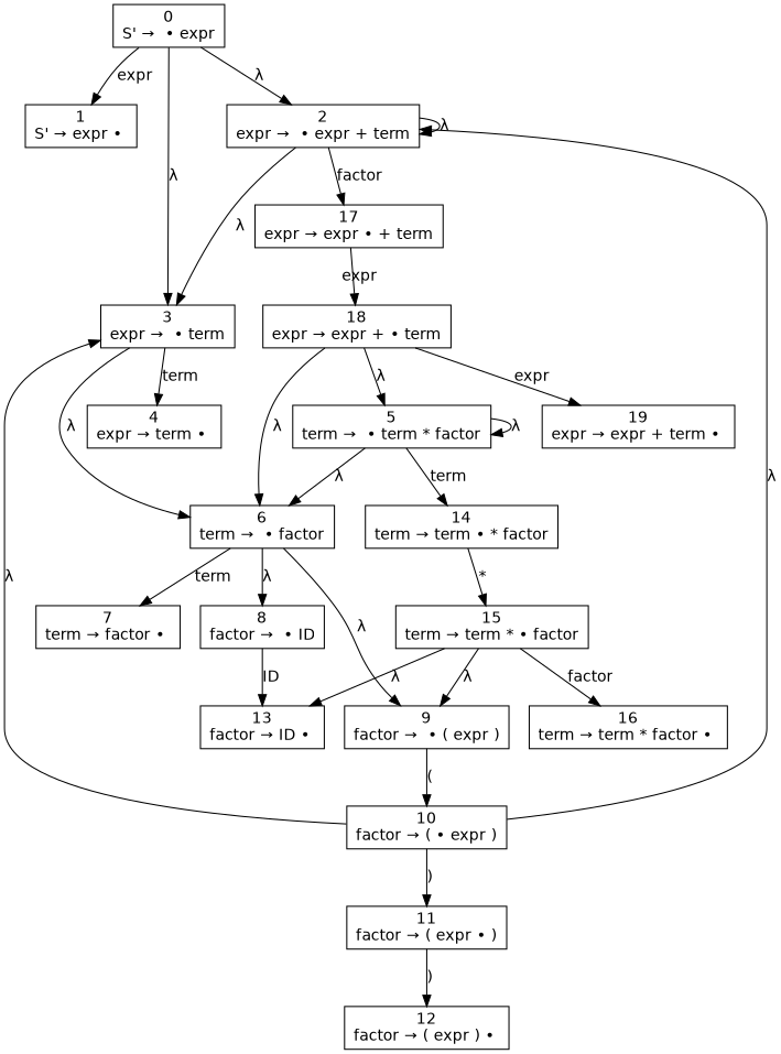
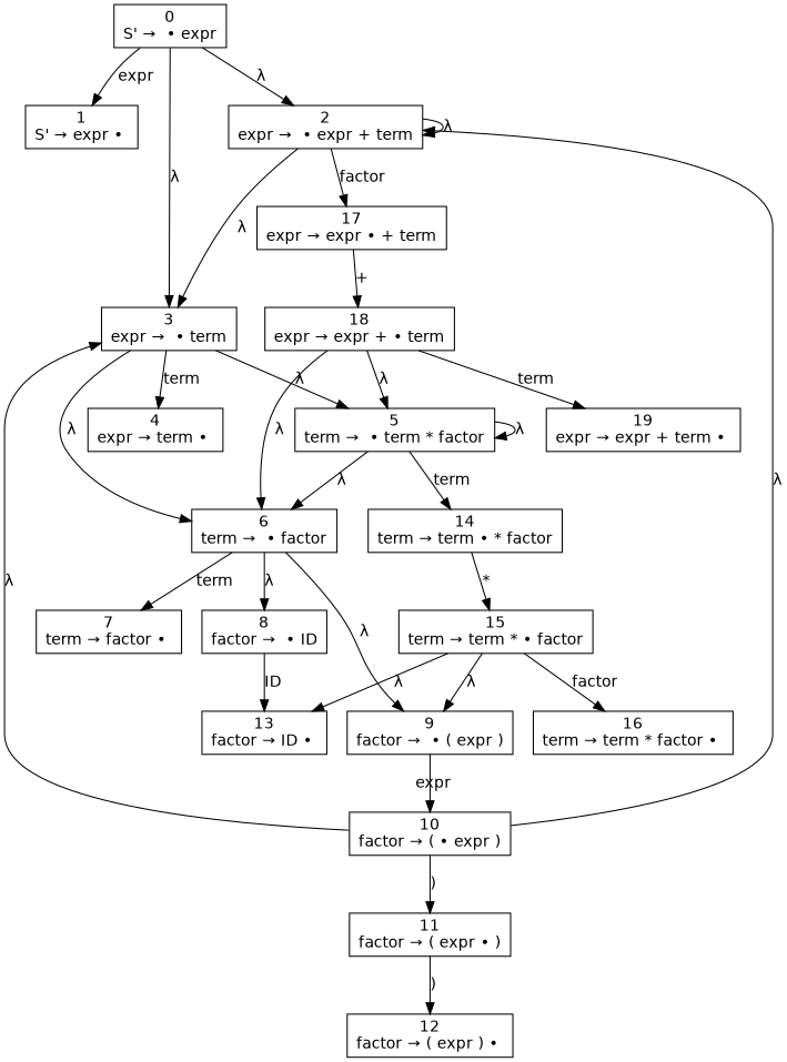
  digraph {
    node [fontname=Helvetica shape=box]
    edge [fontname=Helvetica]
    n1 [label=<0<br />S' →  • expr>]
    n2 [label=<1<br />S' → expr • >]
    n3 [label=<2<br />expr →  • expr + term>]
    n4 [label=<3<br />expr →  • term>]
    n5 [label=<17<br />expr → expr • + term>]
    n6 [label=<4<br />expr → term • >]
    n7 [label=<5<br />term →  • term * factor>]
    n8 [label=<6<br />term →  • factor>]
    n9 [label=<18<br />expr → expr + • term>]
    n10 [label=<14<br />term → term • * factor>]
    n11 [label=<7<br />term → factor • >]
    n12 [label=<8<br />factor →  • ID>]
    n13 [label=<9<br />factor →  • ( expr )>]
    n14 [label=<15<br />term → term * • factor>]
    n15 [label=<13<br />factor → ID • >]
    n16 [label=<10<br />factor → ( • expr )>]
    n17 [label=<11<br />factor → ( expr • )>]
    n18 [label=<12<br />factor → ( expr ) • >]
    n19 [label=<16<br />term → term * factor • >]
    n20 [label=<19<br />expr → expr + term • >]
    n1 -> n2 [label=expr]
    n1 -> n3 [label=<&lambda;>]
    n1 -> n4 [label=<&lambda;>]
    n3 -> n3 [label=<&lambda;>]
    n3 -> n4 [label=<&lambda;>]
    n3 -> n5 [label=factor]
    n4 -> n6 [label=term]
+   n4 -> n7 [label=<&lambda;>]
    n4 -> n8 [label=<&lambda;>]
-   n5 -> n9 [label=expr]
+   n5 -> n9 [label="+"]
    n7 -> n7 [label=<&lambda;>]
    n7 -> n8 [label=<&lambda;>]
    n7 -> n10 [label=term]
    n8 -> n11 [label=term]
    n8 -> n12 [label=<&lambda;>]
    n8 -> n13 [label=<&lambda;>]
    n9 -> n7 [label=<&lambda;>]
    n9 -> n8 [label=<&lambda;>]
-   n9 -> n20 [label=expr]
+   n9 -> n20 [label=term]
    n10 -> n14 [label="*"]
    n12 -> n15 [label=ID]
-   n13 -> n16 [label="("]
+   n13 -> n16 [label=expr]
    n14 -> n13 [label=<&lambda;>]
    n14 -> n15 [label=<&lambda;>]
    n14 -> n19 [label=factor]
    n16 -> n3 [label=<&lambda;>]
    n16 -> n4 [label=<&lambda;>]
    n16 -> n17 [label=")"]
    n17 -> n18 [label=")"]
  }
